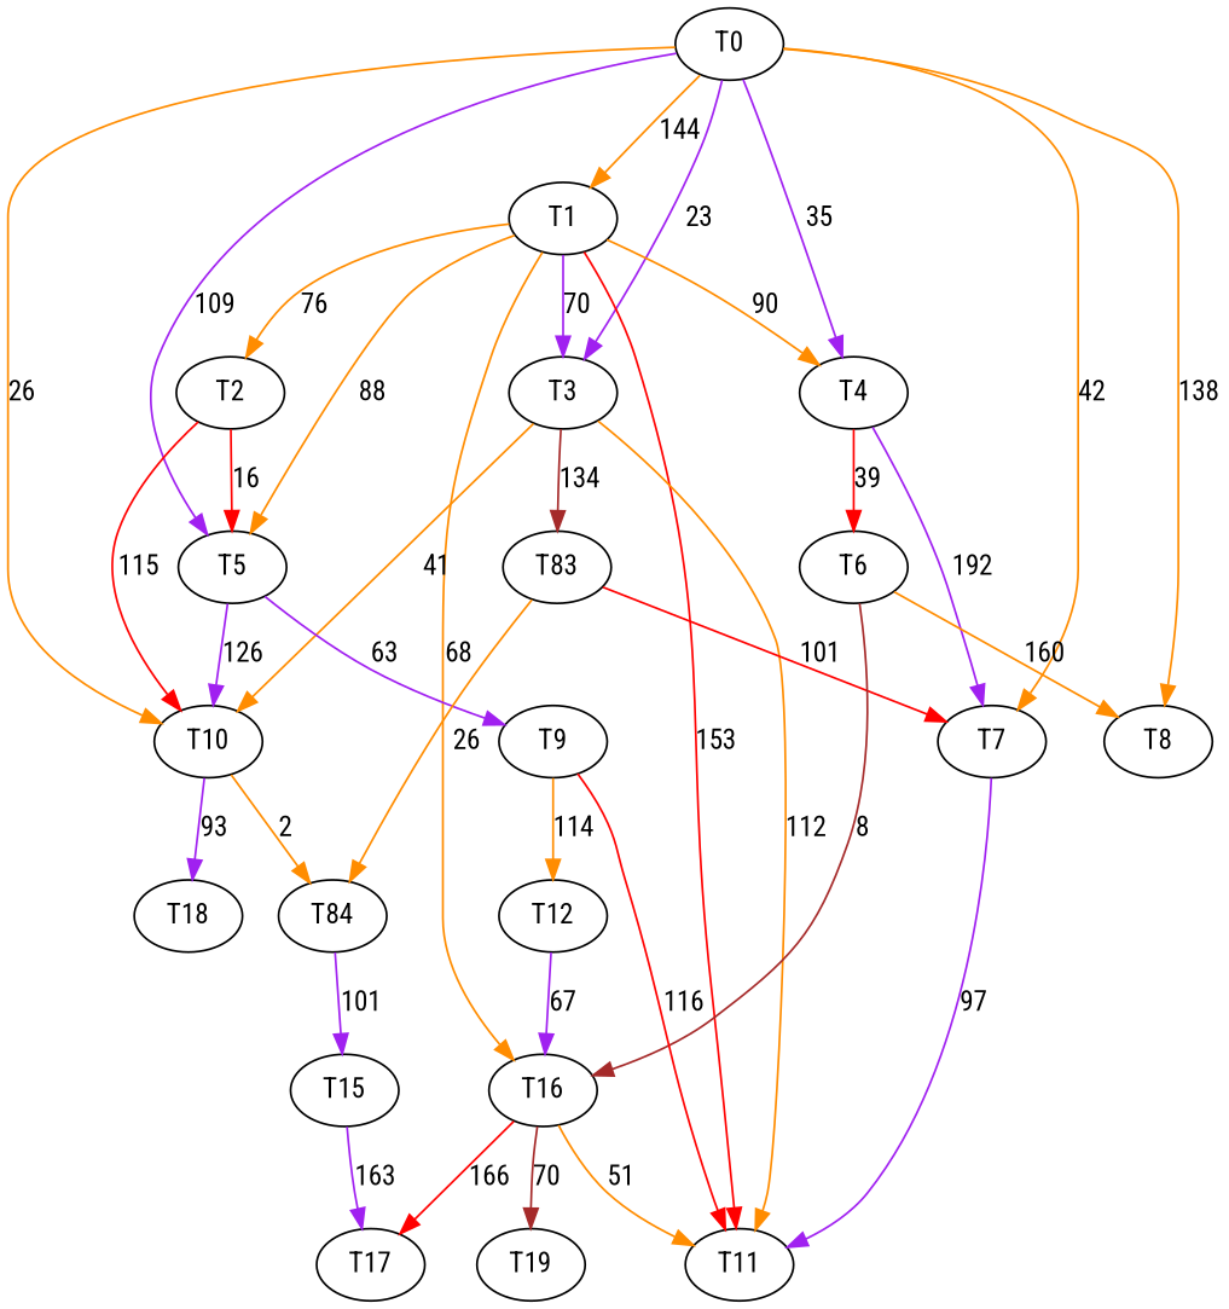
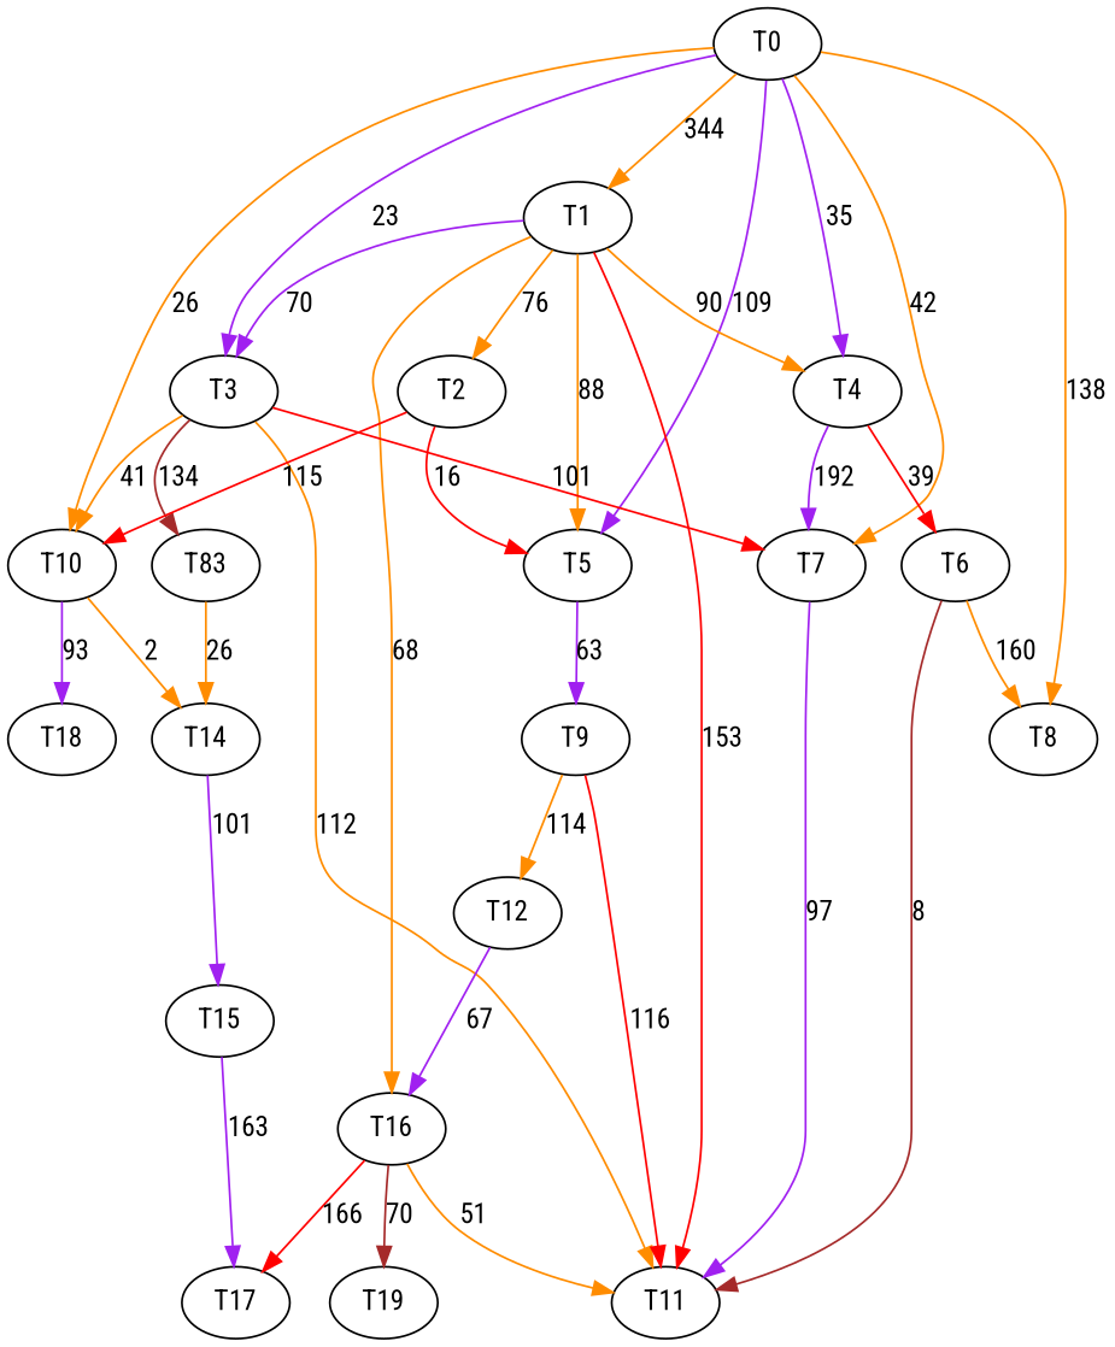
  digraph {
    fontname="Roboto Condensed"
    node [fontname="Roboto Condensed"]
    edge [color=darkorange fontname="Roboto Condensed"]
    n1 [label=T0]
    n2 [label=T1]
    n3 [label=T3]
    n4 [label=T4]
    n5 [label=T5]
    n6 [label=T7]
    n7 [label=T8]
    n8 [label=T10]
    n9 [label=T2]
    n10 [label=T11]
    n11 [label=T16]
    n12 [label=T83]
    n13 [label=T6]
    n14 [label=T9]
-   n15 [label=T84]
+   n15 [label=T14]
    n16 [label=T18]
    n17 [label=T17]
    n18 [label=T19]
    n19 [label=T12]
    n20 [label=T15]
-   n1 -> n2 [label=144]
+   n1 -> n2 [label=344]
    n1 -> n3 [color=purple label=23]
    n1 -> n4 [color=purple label=35]
    n1 -> n5 [color=purple label=109]
    n1 -> n6 [label=42]
    n1 -> n7 [label=138]
    n1 -> n8 [label=26]
    n2 -> n3 [color=purple label=70]
    n2 -> n4 [label=90]
    n2 -> n5 [label=88]
    n2 -> n9 [label=76]
    n2 -> n10 [color=red label=153]
    n2 -> n11 [label=68]
-   n12 -> n6 [color=red label=101]
+   n3 -> n6 [color=red label=101]
    n3 -> n8 [label=41]
    n3 -> n10 [label=112]
    n3 -> n12 [color=brown label=134]
    n4 -> n6 [color=purple label=192]
    n4 -> n13 [color=red label=39]
-   n5 -> n8 [color=purple label=126]
    n5 -> n14 [color=purple label=63]
    n6 -> n10 [color=purple label=97]
    n8 -> n15 [label=2]
    n8 -> n16 [color=purple label=93]
    n9 -> n5 [color=red label=16]
    n9 -> n8 [color=red label=115]
    n11 -> n10 [label=51]
    n11 -> n17 [color=red label=166]
    n11 -> n18 [color=brown label=70]
    n12 -> n15 [label=26]
    n13 -> n7 [label=160]
-   n13 -> n11 [color=brown label=8]
+   n13 -> n10 [color=brown label=8]
    n14 -> n10 [color=red label=116]
    n14 -> n19 [label=114]
    n15 -> n20 [color=purple label=101]
    n19 -> n11 [color=purple label=67]
    n20 -> n17 [color=purple label=163]
  }
